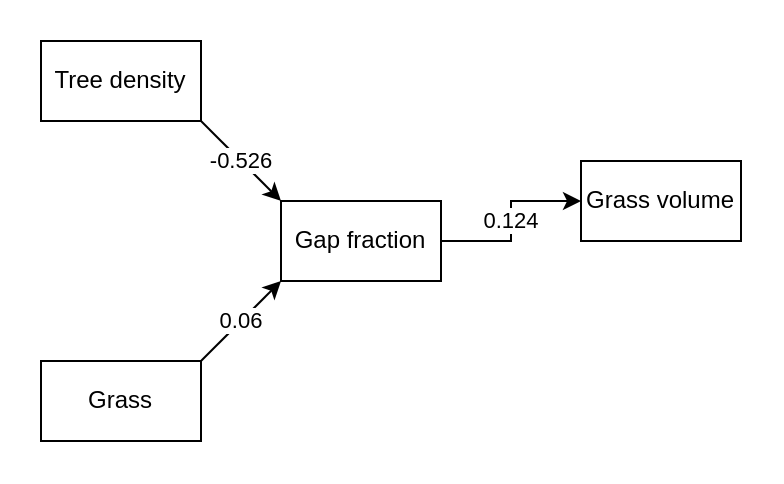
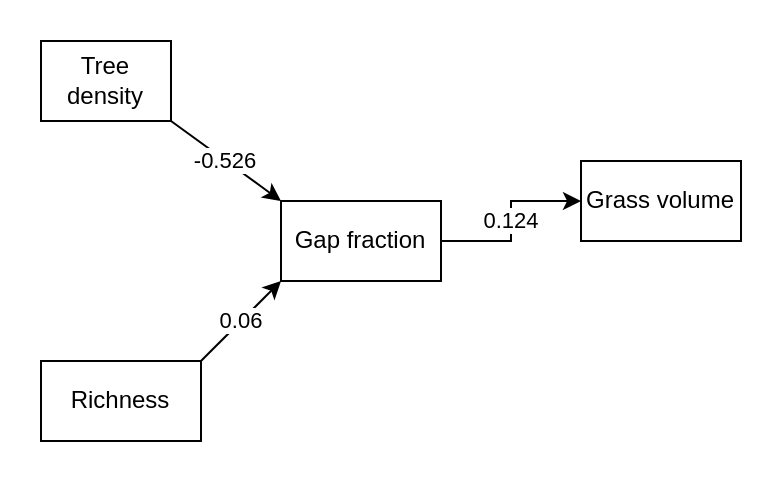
  <mxCell id="0" />
  <mxCell id="1" parent="0" />
  <mxCell id="2" value="Grass volume" style="rounded=1;whiteSpace=wrap;html=1;fontSize=12;glass=0;strokeWidth=1;shadow=0;arcSize=0;align=center;fontStyle=0" vertex="1" parent="1"><mxGeometry x="290" y="80" width="80" height="40" as="geometry" /></mxCell>
  <mxCell id="3" value="0.124" style="edgeStyle=orthogonalEdgeStyle;rounded=0;orthogonalLoop=1;jettySize=auto;html=1;" edge="1" parent="1" source="4" target="2"><mxGeometry relative="1" as="geometry" /></mxCell>
  <mxCell id="4" value="Gap fraction" style="rounded=1;whiteSpace=wrap;html=1;fontSize=12;glass=0;strokeWidth=1;shadow=0;arcSize=0;align=center;fontStyle=0" vertex="1" parent="1"><mxGeometry x="140" y="100" width="80" height="40" as="geometry" /></mxCell>
  <mxCell id="5" value="-0.526" style="edgeStyle=none;rounded=0;orthogonalLoop=1;jettySize=auto;html=1;exitX=1;exitY=1;exitDx=0;exitDy=0;entryX=0;entryY=0;entryDx=0;entryDy=0;" edge="1" parent="1" source="6" target="4"><mxGeometry relative="1" as="geometry" /></mxCell>
- <mxCell id="6" value="Tree density" style="rounded=1;whiteSpace=wrap;html=1;fontSize=12;glass=0;strokeWidth=1;shadow=0;arcSize=0;align=center;fontStyle=0" vertex="1" parent="1"><mxGeometry x="20" y="20" width="80" height="40" as="geometry" /></mxCell>
+ <mxCell id="6" value="Tree density" style="rounded=1;whiteSpace=wrap;html=1;fontSize=12;glass=0;strokeWidth=1;shadow=0;arcSize=0;align=center;fontStyle=0" vertex="1" parent="1"><mxGeometry x="20" y="20" width="65" height="40" as="geometry" /></mxCell>
  <mxCell id="7" value="0.06" style="rounded=0;orthogonalLoop=1;jettySize=auto;html=1;exitX=1;exitY=0;exitDx=0;exitDy=0;entryX=0;entryY=1;entryDx=0;entryDy=0;" edge="1" parent="1" source="8" target="4"><mxGeometry relative="1" as="geometry" /></mxCell>
- <mxCell id="8" value="Grass" style="rounded=1;whiteSpace=wrap;html=1;fontSize=12;glass=0;strokeWidth=1;shadow=0;arcSize=0;align=center;fontStyle=0" vertex="1" parent="1"><mxGeometry x="20" y="180" width="80" height="40" as="geometry" /></mxCell>
+ <mxCell id="8" value="Richness" style="rounded=1;whiteSpace=wrap;html=1;fontSize=12;glass=0;strokeWidth=1;shadow=0;arcSize=0;align=center;fontStyle=0" vertex="1" parent="1"><mxGeometry x="20" y="180" width="80" height="40" as="geometry" /></mxCell>
